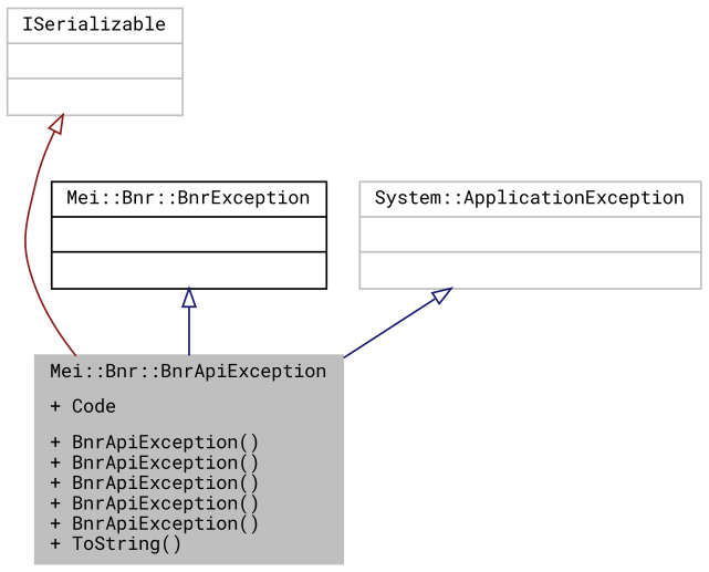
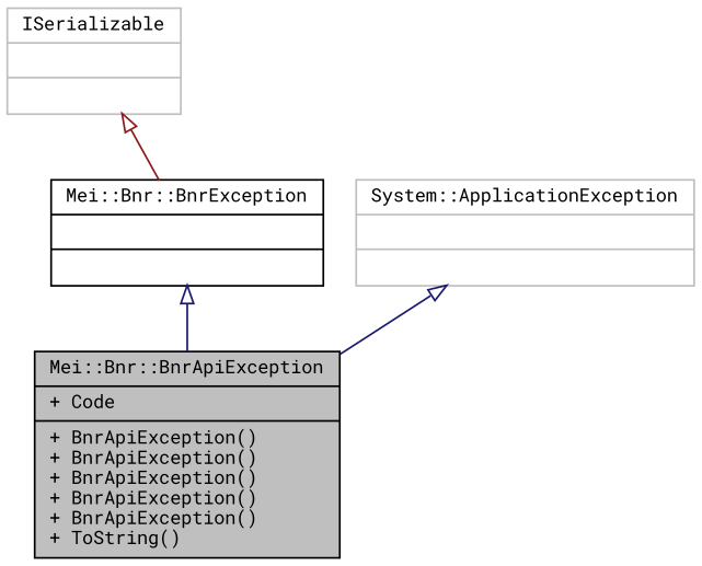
  digraph {
    fontname="Roboto Mono"
    node [color=black fillcolor=white fontname="Roboto Mono" fontsize=10 shape=record style=filled]
    edge [arrowtail=onormal color=midnightblue dir=back fontname="Roboto Mono" fontsize=10 labelfontname=Helvetica labelfontsize=10 style=solid]
-   n1 [color=grey75 fillcolor=grey75 fontcolor=black height=0.2 label="{Mei::Bnr::BnrApiException\n|+ Code\l|+ BnrApiException()\l+ BnrApiException()\l+ BnrApiException()\l+ BnrApiException()\l+ BnrApiException()\l+ ToString()\l}" width=0.4]
+   n1 [fillcolor=grey75 fontcolor=black height=0.2 label="{Mei::Bnr::BnrApiException\n|+ Code\l|+ BnrApiException()\l+ BnrApiException()\l+ BnrApiException()\l+ BnrApiException()\l+ BnrApiException()\l+ ToString()\l}" width=0.4]
    n2 [height=0.2 label="{Mei::Bnr::BnrException\n||}" width=0.4]
    n3 [color=grey75 height=0.2 label="{System::ApplicationException\n||}" width=0.4]
    n4 [color=grey75 height=0.2 label="{ISerializable\n||}" width=0.4]
    n2 -> n1
    n3 -> n1
-   n4 -> n1 [color=firebrick4]
+   n4 -> n2 [color=firebrick4]
  }
